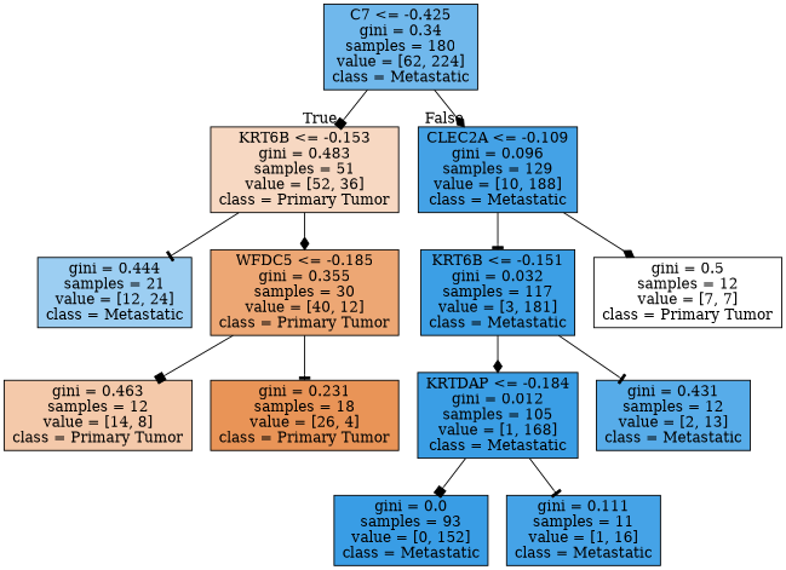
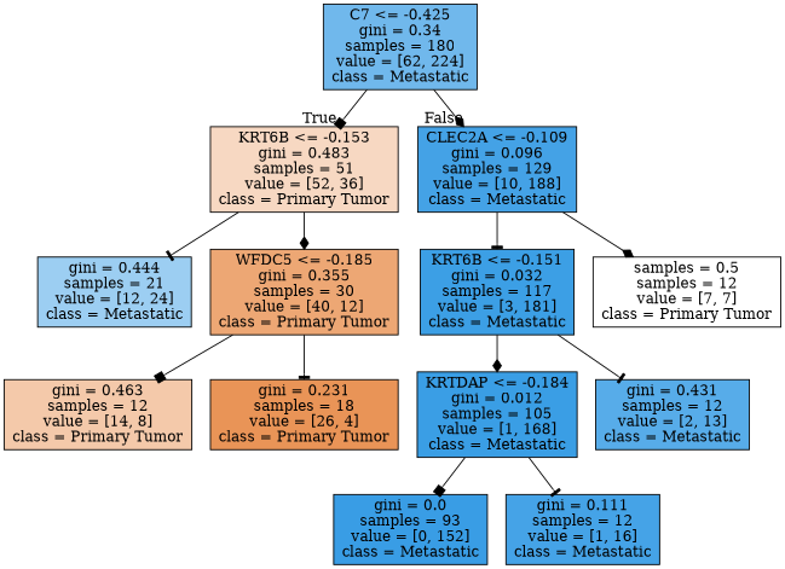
  digraph {
    node [color=black shape=box style=filled]
    edge [arrowhead=tee]
    n1 [fillcolor="#70b8ec" label="C7 <= -0.425\ngini = 0.34\nsamples = 180\nvalue = [62, 224]\nclass = Metastatic"]
    n2 [fillcolor="#f7d8c2" label="KRT6B <= -0.153\ngini = 0.483\nsamples = 51\nvalue = [52, 36]\nclass = Primary Tumor"]
    n3 [fillcolor="#44a2e6" label="CLEC2A <= -0.109\ngini = 0.096\nsamples = 129\nvalue = [10, 188]\nclass = Metastatic"]
    n4 [fillcolor="#9ccef2" label="gini = 0.444\nsamples = 21\nvalue = [12, 24]\nclass = Metastatic"]
    n5 [fillcolor="#eda774" label="WFDC5 <= -0.185\ngini = 0.355\nsamples = 30\nvalue = [40, 12]\nclass = Primary Tumor"]
    n6 [fillcolor="#3c9fe5" label="KRT6B <= -0.151\ngini = 0.032\nsamples = 117\nvalue = [3, 181]\nclass = Metastatic"]
-   n7 [fillcolor="#ffffff" label="gini = 0.5\nsamples = 12\nvalue = [7, 7]\nclass = Primary Tumor"]
+   n7 [fillcolor="#ffffff" label="samples = 0.5\nsamples = 12\nvalue = [7, 7]\nclass = Primary Tumor"]
    n8 [fillcolor="#f4c9aa" label="gini = 0.463\nsamples = 12\nvalue = [14, 8]\nclass = Primary Tumor"]
    n9 [fillcolor="#e99457" label="gini = 0.231\nsamples = 18\nvalue = [26, 4]\nclass = Primary Tumor"]
    n10 [fillcolor="#3a9ee5" label="KRTDAP <= -0.184\ngini = 0.012\nsamples = 105\nvalue = [1, 168]\nclass = Metastatic"]
    n11 [fillcolor="#57ace9" label="gini = 0.431\nsamples = 12\nvalue = [2, 13]\nclass = Metastatic"]
    n12 [fillcolor="#399de5" label="gini = 0.0\nsamples = 93\nvalue = [0, 152]\nclass = Metastatic"]
-   n13 [fillcolor="#45a3e7" label="gini = 0.111\nsamples = 11\nvalue = [1, 16]\nclass = Metastatic"]
+   n13 [fillcolor="#45a3e7" label="gini = 0.111\nsamples = 12\nvalue = [1, 16]\nclass = Metastatic"]
    n1 -> n2 [arrowhead=box headlabel=True labelangle=45 labeldistance=2.5]
    n1 -> n3 [arrowhead=diamond headlabel=False labelangle=-45 labeldistance=2.5]
    n2 -> n4
    n2 -> n5 [arrowhead=diamond]
    n3 -> n6
    n3 -> n7 [arrowhead=diamond]
    n5 -> n8 [arrowhead=box]
    n5 -> n9
    n6 -> n10 [arrowhead=diamond]
    n6 -> n11
    n10 -> n12 [arrowhead=box]
    n10 -> n13
  }
